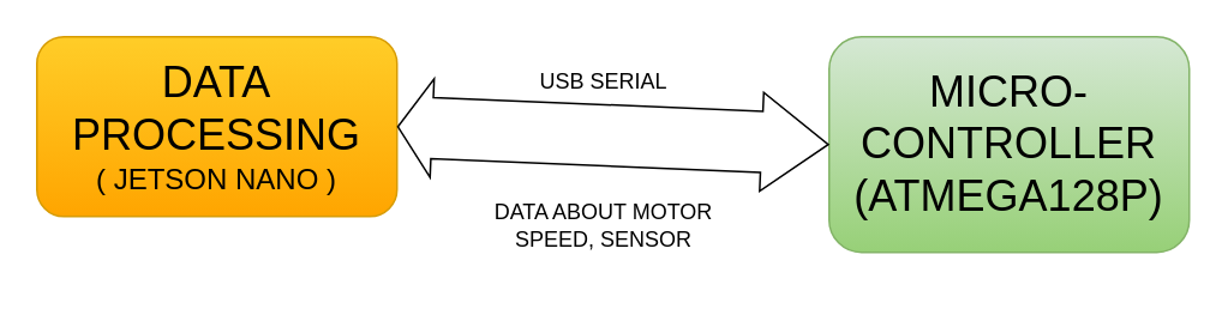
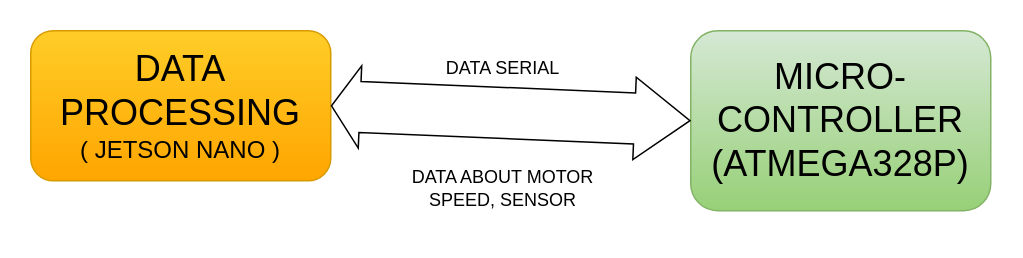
  <mxCell id="0" />
  <mxCell id="1" parent="0" />
  <mxCell id="2" value="&lt;font style=&quot;font-size: 24px;&quot;&gt;DATA PROCESSING&lt;/font&gt;&lt;div&gt;&lt;font size=&quot;3&quot;&gt;( JETSON NANO )&lt;/font&gt;&lt;/div&gt;" style="rounded=1;whiteSpace=wrap;html=1;fillColor=#ffcd28;strokeColor=#d79b00;gradientColor=#ffa500;" vertex="1" parent="1"><mxGeometry x="20" y="20" width="200" height="100" as="geometry" /></mxCell>
- <mxCell id="3" value="&lt;span style=&quot;font-size: 24px;&quot;&gt;MICRO-CONTROLLER&lt;/span&gt;&lt;div&gt;&lt;span style=&quot;font-size: 24px;&quot;&gt;(ATMEGA128P)&lt;/span&gt;&lt;/div&gt;" style="rounded=1;whiteSpace=wrap;html=1;fillColor=#d5e8d4;gradientColor=#97d077;strokeColor=#82b366;" vertex="1" parent="1"><mxGeometry x="460" y="20" width="200" height="120" as="geometry" /></mxCell>
+ <mxCell id="3" value="&lt;span style=&quot;font-size: 24px;&quot;&gt;MICRO-CONTROLLER&lt;/span&gt;&lt;div&gt;&lt;span style=&quot;font-size: 24px;&quot;&gt;(ATMEGA328P)&lt;/span&gt;&lt;/div&gt;" style="rounded=1;whiteSpace=wrap;html=1;fillColor=#d5e8d4;gradientColor=#97d077;strokeColor=#82b366;" vertex="1" parent="1"><mxGeometry x="460" y="20" width="200" height="120" as="geometry" /></mxCell>
  <mxCell id="4" value="" style="shape=flexArrow;endArrow=classic;startArrow=classic;html=1;rounded=0;exitX=1;exitY=0.5;exitDx=0;exitDy=0;entryX=0;entryY=0.5;entryDx=0;entryDy=0;width=34;endSize=12;" edge="1" parent="1" source="2" target="3"><mxGeometry width="100" height="100" relative="1" as="geometry"><mxPoint x="280" y="160" as="sourcePoint" /><mxPoint x="380" y="60" as="targetPoint" /></mxGeometry></mxCell>
- <mxCell id="5" value="USB SERIAL" style="text;html=1;align=center;verticalAlign=middle;whiteSpace=wrap;rounded=0;" vertex="1" parent="1"><mxGeometry x="290" y="30" width="90" height="30" as="geometry" /></mxCell>
+ <mxCell id="5" value="DATA SERIAL" style="text;html=1;align=center;verticalAlign=middle;whiteSpace=wrap;rounded=0;" vertex="1" parent="1"><mxGeometry x="290" y="30" width="90" height="30" as="geometry" /></mxCell>
  <mxCell id="6" value="DATA ABOUT MOTOR SPEED, SENSOR" style="text;html=1;align=center;verticalAlign=middle;whiteSpace=wrap;rounded=0;" vertex="1" parent="1"><mxGeometry x="260" y="100" width="150" height="50" as="geometry" /></mxCell>
